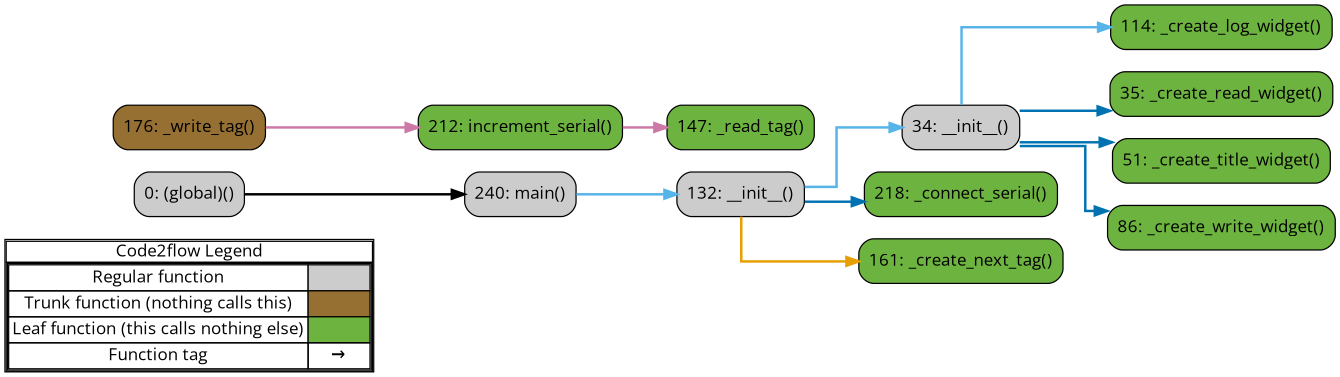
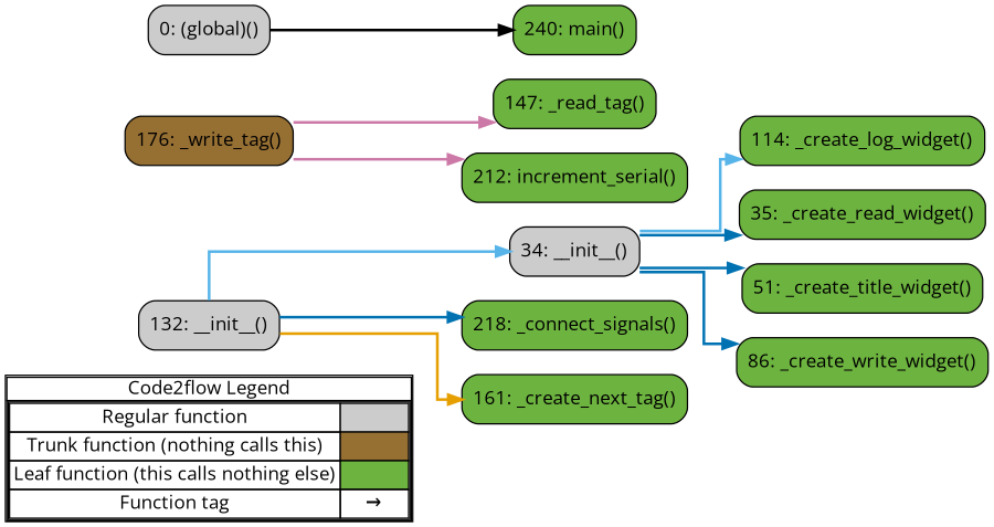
  digraph {
    concentrate=true
    fontname="Open Sans"
    rankdir=LR
    splines=ortho
    node [fontname="Open Sans" shape=rect fillcolor="#6db33f" style="rounded,filled"]
    edge [color="#0072B2" fontname="Open Sans" penwidth=2]
    n1 [label=<         <table cellspacing="0" cellpadding="0" border="1"><tr><td>Code2flow Legend</td></tr><tr><td>         <table cellspacing="0">         <tr><td>Regular function</td><td width="50px" bgcolor='#cccccc'></td></tr>         <tr><td>Trunk function (nothing calls this)</td><td bgcolor='#966F33'></td></tr>         <tr><td>Leaf function (this calls nothing else)</td><td bgcolor='#6db33f'></td></tr>         <tr><td>Function tag</td><td><font color='black'>&#8594;</font></td></tr>         </table></td></tr></table>         > margin=0 shape=none fillcolor="" style=""]
    n2 [fillcolor="#cccccc" label="34: __init__()"]
    n3 [label="114: _create_log_widget()"]
    n4 [label="35: _create_read_widget()"]
    n5 [label="51: _create_title_widget()"]
    n6 [label="86: _create_write_widget()"]
    n7 [fillcolor="#cccccc" label="132: __init__()"]
-   n8 [label="218: _connect_serial()"]
+   n8 [label="218: _connect_signals()"]
    n9 [label="161: _create_next_tag()"]
    n10 [label="147: _read_tag()"]
    n11 [fillcolor="#966F33" label="176: _write_tag()"]
    n12 [label="212: increment_serial()"]
    n13 [fillcolor="#cccccc" label="0: (global)()"]
-   n14 [fillcolor="#cccccc" label="240: main()"]
+   n14 [label="240: main()"]
    subgraph sub_1 {
      label=legend
      rank=min
      n1
    }
    subgraph sub_2 {
      label="File: write_gui"
      style=dotted
      n13
      n14
      subgraph sub_3 {
        label="Class: WriterUI"
        style=dotted
        n2
        n3
        n4
        n5
        n6
      }
      subgraph sub_4 {
        label="Class: WriterCtrl"
        style=dotted
        n7
        n8
        n9
        n10
        n11
        n12
      }
    }
    n2 -> n3 [color="#56B4E9"]
    n2 -> n4
    n2 -> n5
    n2 -> n6
    n7 -> n2 [color="#56B4E9"]
    n7 -> n8
    n7 -> n9 [color="#E69F00"]
-   n12 -> n10 [color="#CC79A7"]
+   n11 -> n10 [color="#CC79A7"]
    n11 -> n12 [color="#CC79A7"]
    n13 -> n14 [color="#000000"]
-   n14 -> n7 [color="#56B4E9"]
  }
